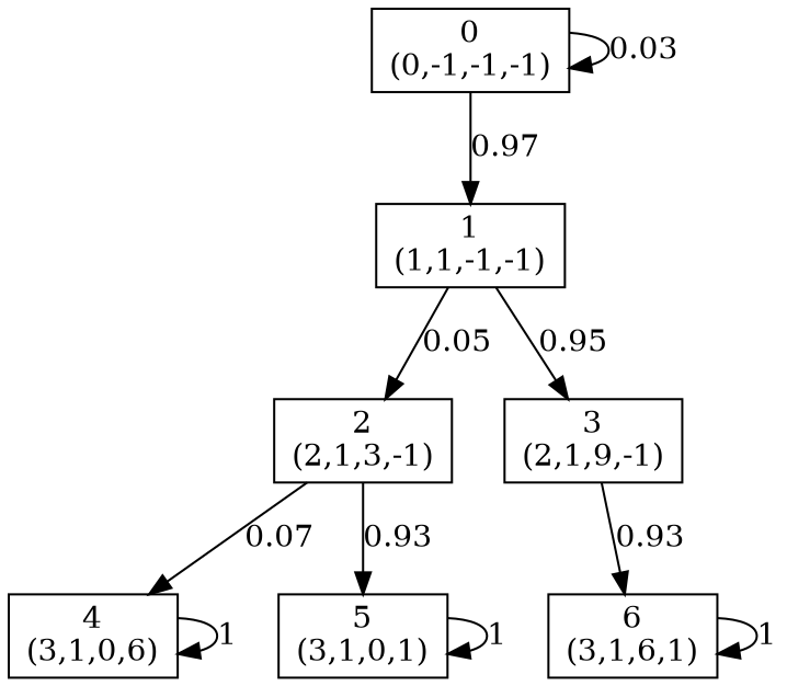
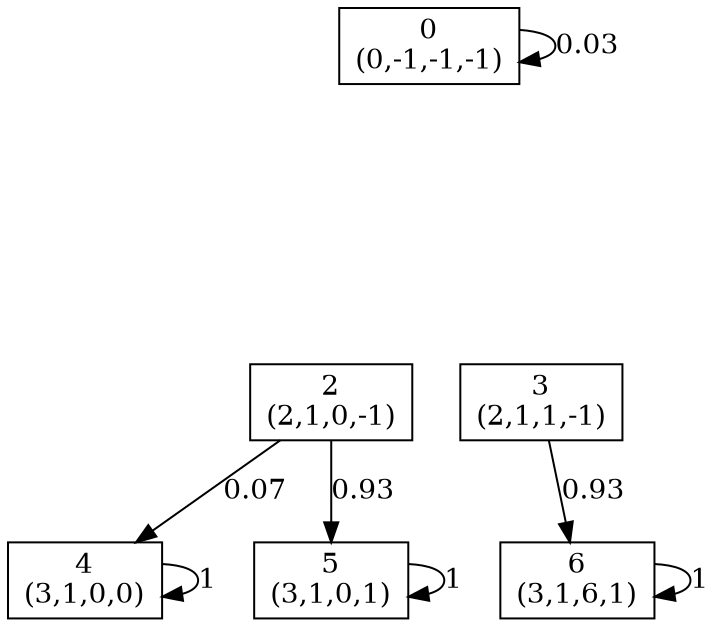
  digraph {
    node [shape=box]
    n1 [label="0\n(0,-1,-1,-1)"]
-   n2 [label="1\n(1,1,-1,-1)"]
-   n3 [label="2\n(2,1,3,-1)"]
-   n4 [label="3\n(2,1,9,-1)"]
-   n5 [label="4\n(3,1,0,6)"]
+   n3 [label="2\n(2,1,0,-1)"]
+   n4 [label="3\n(2,1,1,-1)"]
+   n5 [label="4\n(3,1,0,0)"]
    n6 [label="5\n(3,1,0,1)"]
    n7 [label="6\n(3,1,6,1)"]
    n1 -> n1 [label=0.03]
-   n1 -> n2 [label=0.97]
-   n2 -> n3 [label=0.05]
-   n2 -> n4 [label=0.95]
    n3 -> n5 [label=0.07]
    n3 -> n6 [label=0.93]
    n4 -> n7 [label=0.93]
    n5 -> n5 [label=1]
    n6 -> n6 [label=1]
    n7 -> n7 [label=1]
  }
